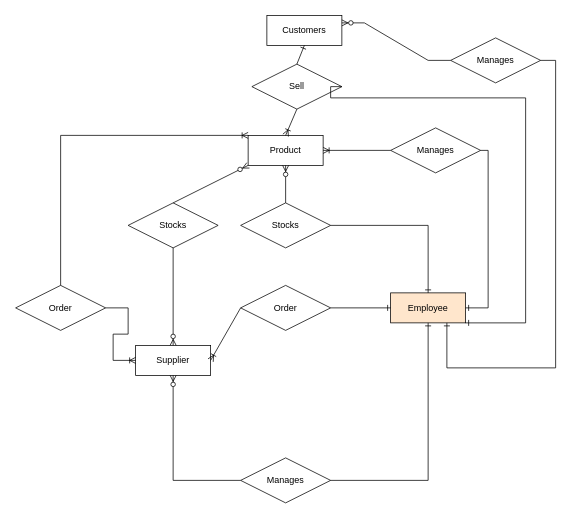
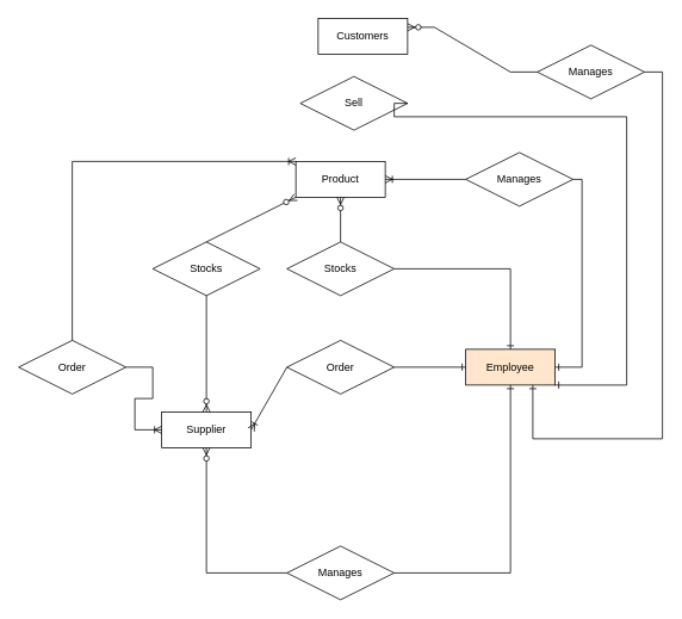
  <mxCell id="0" />
  <mxCell id="1" parent="0" />
  <mxCell id="2" value="Employee" style="whiteSpace=wrap;html=1;align=center;fillColor=#ffe6cc;" vertex="1" parent="1"><mxGeometry x="520" y="390" width="100" height="40" as="geometry" /></mxCell>
  <mxCell id="3" value="Customers" style="whiteSpace=wrap;html=1;align=center;" vertex="1" parent="1"><mxGeometry x="355" y="20" width="100" height="40" as="geometry" /></mxCell>
  <mxCell id="4" value="Product" style="whiteSpace=wrap;html=1;align=center;" vertex="1" parent="1"><mxGeometry x="330" y="180" width="100" height="40" as="geometry" /></mxCell>
  <mxCell id="5" value="Supplier" style="whiteSpace=wrap;html=1;align=center;" vertex="1" parent="1"><mxGeometry x="180" y="460" width="100" height="40" as="geometry" /></mxCell>
  <mxCell id="6" value="Manages" style="shape=rhombus;perimeter=rhombusPerimeter;whiteSpace=wrap;html=1;align=center;" vertex="1" parent="1"><mxGeometry x="520" y="170" width="120" height="60" as="geometry" /></mxCell>
  <mxCell id="7" value="" style="fontSize=12;html=1;endArrow=ERoneToMany;rounded=0;exitX=0;exitY=0.5;exitDx=0;exitDy=0;" edge="1" parent="1" source="6"><mxGeometry width="100" height="100" relative="1" as="geometry"><mxPoint x="280" y="420" as="sourcePoint" /><mxPoint x="430" y="200" as="targetPoint" /></mxGeometry></mxCell>
  <mxCell id="8" value="" style="fontSize=12;html=1;endArrow=ERone;endFill=1;rounded=0;exitX=1;exitY=0.5;exitDx=0;exitDy=0;entryX=1;entryY=0.5;entryDx=0;entryDy=0;edgeStyle=orthogonalEdgeStyle;" edge="1" parent="1" source="6" target="2"><mxGeometry width="100" height="100" relative="1" as="geometry"><mxPoint x="580" y="460" as="sourcePoint" /><mxPoint x="680" y="360" as="targetPoint" /></mxGeometry></mxCell>
  <mxCell id="9" value="Order" style="shape=rhombus;perimeter=rhombusPerimeter;whiteSpace=wrap;html=1;align=center;" vertex="1" parent="1"><mxGeometry x="320" y="380" width="120" height="60" as="geometry" /></mxCell>
  <mxCell id="10" value="" style="fontSize=12;html=1;endArrow=ERone;endFill=1;rounded=0;exitX=1;exitY=0.5;exitDx=0;exitDy=0;entryX=0;entryY=0.5;entryDx=0;entryDy=0;" edge="1" parent="1" source="9" target="2"><mxGeometry width="100" height="100" relative="1" as="geometry"><mxPoint x="520" y="500" as="sourcePoint" /><mxPoint x="620" y="400" as="targetPoint" /></mxGeometry></mxCell>
  <mxCell id="11" value="" style="fontSize=12;html=1;endArrow=ERoneToMany;rounded=0;exitX=0;exitY=0.5;exitDx=0;exitDy=0;entryX=1;entryY=0.5;entryDx=0;entryDy=0;" edge="1" parent="1" source="9" target="5"><mxGeometry width="100" height="100" relative="1" as="geometry"><mxPoint x="160" y="450" as="sourcePoint" /><mxPoint x="340" y="360" as="targetPoint" /></mxGeometry></mxCell>
  <mxCell id="12" value="Manages" style="shape=rhombus;perimeter=rhombusPerimeter;whiteSpace=wrap;html=1;align=center;" vertex="1" parent="1"><mxGeometry x="320" y="610" width="120" height="60" as="geometry" /></mxCell>
  <mxCell id="13" value="" style="fontSize=12;html=1;endArrow=ERone;endFill=1;rounded=0;entryX=0.5;entryY=1;entryDx=0;entryDy=0;exitX=1;exitY=0.5;exitDx=0;exitDy=0;edgeStyle=orthogonalEdgeStyle;" edge="1" parent="1" source="12" target="2"><mxGeometry width="100" height="100" relative="1" as="geometry"><mxPoint x="470" y="590" as="sourcePoint" /><mxPoint x="570" y="490" as="targetPoint" /></mxGeometry></mxCell>
  <mxCell id="14" value="" style="fontSize=12;html=1;endArrow=ERzeroToMany;endFill=1;rounded=0;entryX=0.5;entryY=1;entryDx=0;entryDy=0;exitX=0;exitY=0.5;exitDx=0;exitDy=0;edgeStyle=orthogonalEdgeStyle;" edge="1" parent="1" source="12" target="5"><mxGeometry width="100" height="100" relative="1" as="geometry"><mxPoint x="570" y="500" as="sourcePoint" /><mxPoint x="670" y="400" as="targetPoint" /></mxGeometry></mxCell>
  <mxCell id="15" value="Stocks" style="shape=rhombus;perimeter=rhombusPerimeter;whiteSpace=wrap;html=1;align=center;" vertex="1" parent="1"><mxGeometry x="170" y="270" width="120" height="60" as="geometry" /></mxCell>
  <mxCell id="16" value="" style="fontSize=12;html=1;endArrow=ERzeroToMany;endFill=1;rounded=0;exitX=0.5;exitY=1;exitDx=0;exitDy=0;entryX=0.5;entryY=0;entryDx=0;entryDy=0;" edge="1" parent="1" source="15" target="5"><mxGeometry width="100" height="100" relative="1" as="geometry"><mxPoint x="570" y="420" as="sourcePoint" /><mxPoint x="670" y="320" as="targetPoint" /></mxGeometry></mxCell>
  <mxCell id="17" value="" style="fontSize=12;html=1;endArrow=ERzeroToMany;endFill=1;rounded=0;exitX=0.5;exitY=0;exitDx=0;exitDy=0;entryX=0.5;entryY=1;entryDx=0;entryDy=0;" edge="1" parent="1" source="24" target="4"><mxGeometry width="100" height="100" relative="1" as="geometry"><mxPoint x="270" y="330" as="sourcePoint" /><mxPoint x="360" y="230" as="targetPoint" /></mxGeometry></mxCell>
  <mxCell id="18" value="" style="fontSize=12;html=1;endArrow=ERone;endFill=1;rounded=0;exitX=1;exitY=0.5;exitDx=0;exitDy=0;entryX=0.5;entryY=0;entryDx=0;entryDy=0;edgeStyle=orthogonalEdgeStyle;" edge="1" parent="1" source="24" target="2"><mxGeometry width="100" height="100" relative="1" as="geometry"><mxPoint x="460" y="260" as="sourcePoint" /><mxPoint x="440" y="370" as="targetPoint" /></mxGeometry></mxCell>
  <mxCell id="19" value="Sell" style="shape=rhombus;perimeter=rhombusPerimeter;whiteSpace=wrap;html=1;align=center;" vertex="1" parent="1"><mxGeometry x="335" y="85" width="120" height="60" as="geometry" /></mxCell>
- <mxCell id="20" value="" style="fontSize=12;html=1;endArrow=ERoneToMany;rounded=0;exitX=0.5;exitY=1;exitDx=0;exitDy=0;entryX=0.5;entryY=0;entryDx=0;entryDy=0;" edge="1" parent="1" source="19" target="4"><mxGeometry width="100" height="100" relative="1" as="geometry"><mxPoint x="480" y="260" as="sourcePoint" /><mxPoint x="440" y="230" as="targetPoint" /><Array as="points" /></mxGeometry></mxCell>
- <mxCell id="21" value="" style="fontSize=12;html=1;endArrow=ERone;endFill=1;rounded=0;exitX=0.5;exitY=0;exitDx=0;exitDy=0;entryX=0.5;entryY=1;entryDx=0;entryDy=0;" edge="1" parent="1" source="19" target="3"><mxGeometry width="100" height="100" relative="1" as="geometry"><mxPoint x="600" y="260" as="sourcePoint" /><mxPoint x="700" y="160" as="targetPoint" /></mxGeometry></mxCell>
  <mxCell id="22" value="Order" style="shape=rhombus;perimeter=rhombusPerimeter;whiteSpace=wrap;html=1;align=center;" vertex="1" parent="1"><mxGeometry x="20" y="380" width="120" height="60" as="geometry" /></mxCell>
  <mxCell id="23" value="" style="fontSize=12;html=1;endArrow=ERoneToMany;rounded=0;exitX=0.5;exitY=0;exitDx=0;exitDy=0;entryX=0;entryY=0;entryDx=0;entryDy=0;" edge="1" parent="1" source="22" target="4"><mxGeometry width="100" height="100" relative="1" as="geometry"><mxPoint x="390" y="390" as="sourcePoint" /><mxPoint x="390" y="230" as="targetPoint" /><Array as="points"><mxPoint x="80" y="180" /></Array></mxGeometry></mxCell>
  <mxCell id="24" value="Stocks" style="shape=rhombus;perimeter=rhombusPerimeter;whiteSpace=wrap;html=1;align=center;" vertex="1" parent="1"><mxGeometry x="320" y="270" width="120" height="60" as="geometry" /></mxCell>
  <mxCell id="25" value="" style="fontSize=12;html=1;endArrow=ERzeroToMany;endFill=1;rounded=0;exitX=0.5;exitY=0;exitDx=0;exitDy=0;entryX=0;entryY=1;entryDx=0;entryDy=0;" edge="1" parent="1" source="15" target="4"><mxGeometry width="100" height="100" relative="1" as="geometry"><mxPoint x="390" y="280" as="sourcePoint" /><mxPoint x="390" y="230" as="targetPoint" /></mxGeometry></mxCell>
  <mxCell id="26" value="" style="edgeStyle=entityRelationEdgeStyle;fontSize=12;html=1;endArrow=ERoneToMany;rounded=0;exitX=1;exitY=0.5;exitDx=0;exitDy=0;entryX=0;entryY=0.5;entryDx=0;entryDy=0;" edge="1" parent="1" source="22" target="5"><mxGeometry width="100" height="100" relative="1" as="geometry"><mxPoint x="570" y="350" as="sourcePoint" /><mxPoint x="670" y="250" as="targetPoint" /></mxGeometry></mxCell>
  <mxCell id="27" value="Manages" style="shape=rhombus;perimeter=rhombusPerimeter;whiteSpace=wrap;html=1;align=center;" vertex="1" parent="1"><mxGeometry x="600" y="50" width="120" height="60" as="geometry" /></mxCell>
  <mxCell id="28" value="" style="fontSize=12;html=1;endArrow=ERone;endFill=1;rounded=0;exitX=1;exitY=0.5;exitDx=0;exitDy=0;entryX=0.75;entryY=1;entryDx=0;entryDy=0;edgeStyle=orthogonalEdgeStyle;" edge="1" parent="1" source="27" target="2"><mxGeometry width="100" height="100" relative="1" as="geometry"><mxPoint x="650" y="210" as="sourcePoint" /><mxPoint x="630" y="420" as="targetPoint" /><Array as="points"><mxPoint x="740" y="80" /><mxPoint x="740" y="490" /><mxPoint x="595" y="490" /></Array></mxGeometry></mxCell>
  <mxCell id="29" value="" style="edgeStyle=entityRelationEdgeStyle;fontSize=12;html=1;endArrow=ERzeroToMany;endFill=1;rounded=0;entryX=1;entryY=0.25;entryDx=0;entryDy=0;exitX=0;exitY=0.5;exitDx=0;exitDy=0;" edge="1" parent="1" source="27" target="3"><mxGeometry width="100" height="100" relative="1" as="geometry"><mxPoint x="570" y="260" as="sourcePoint" /><mxPoint x="670" y="160" as="targetPoint" /></mxGeometry></mxCell>
  <mxCell id="30" value="" style="fontSize=12;html=1;endArrow=ERone;endFill=1;rounded=0;exitX=1;exitY=0.5;exitDx=0;exitDy=0;entryX=1;entryY=1;entryDx=0;entryDy=0;edgeStyle=orthogonalEdgeStyle;" edge="1" parent="1" source="19" target="2"><mxGeometry width="100" height="100" relative="1" as="geometry"><mxPoint x="730" y="90" as="sourcePoint" /><mxPoint x="605" y="440" as="targetPoint" /><Array as="points"><mxPoint x="440" y="130" /><mxPoint x="700" y="130" /><mxPoint x="700" y="430" /></Array></mxGeometry></mxCell>
